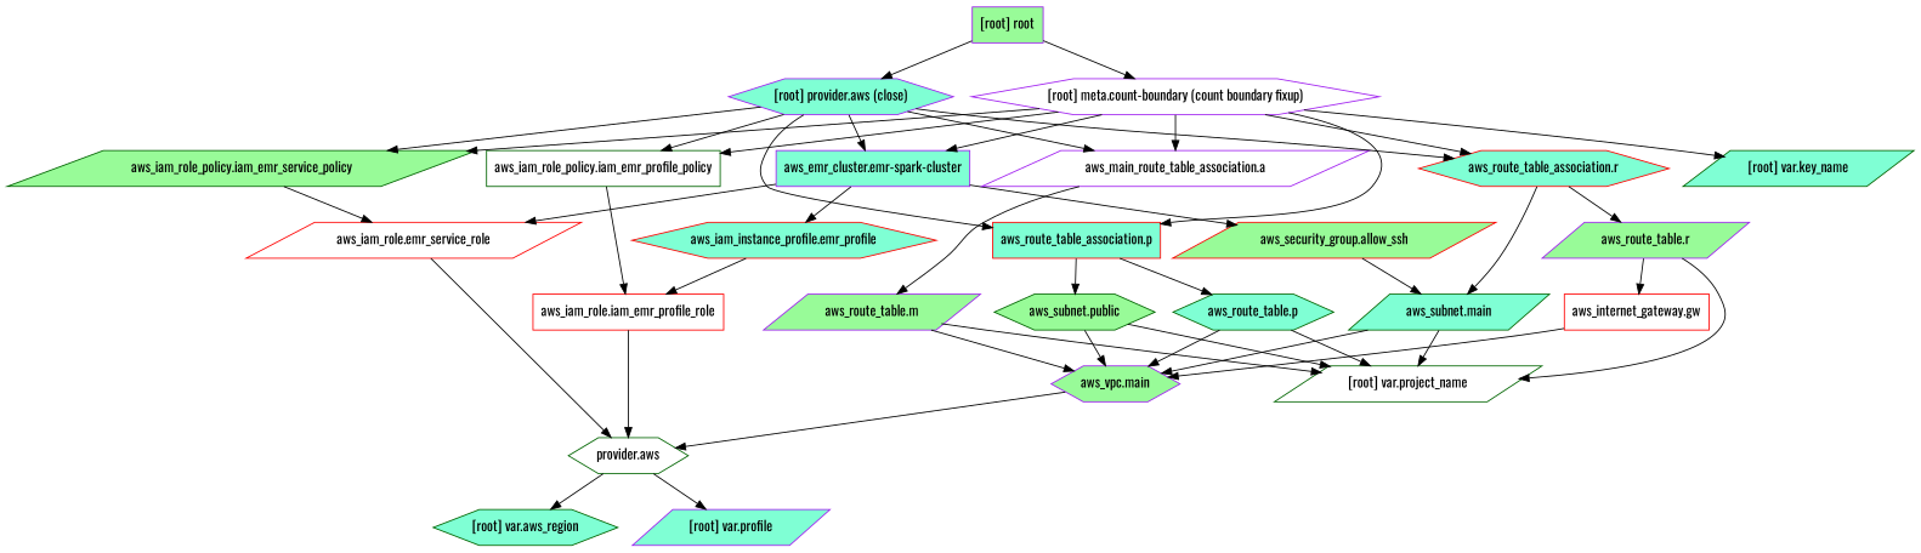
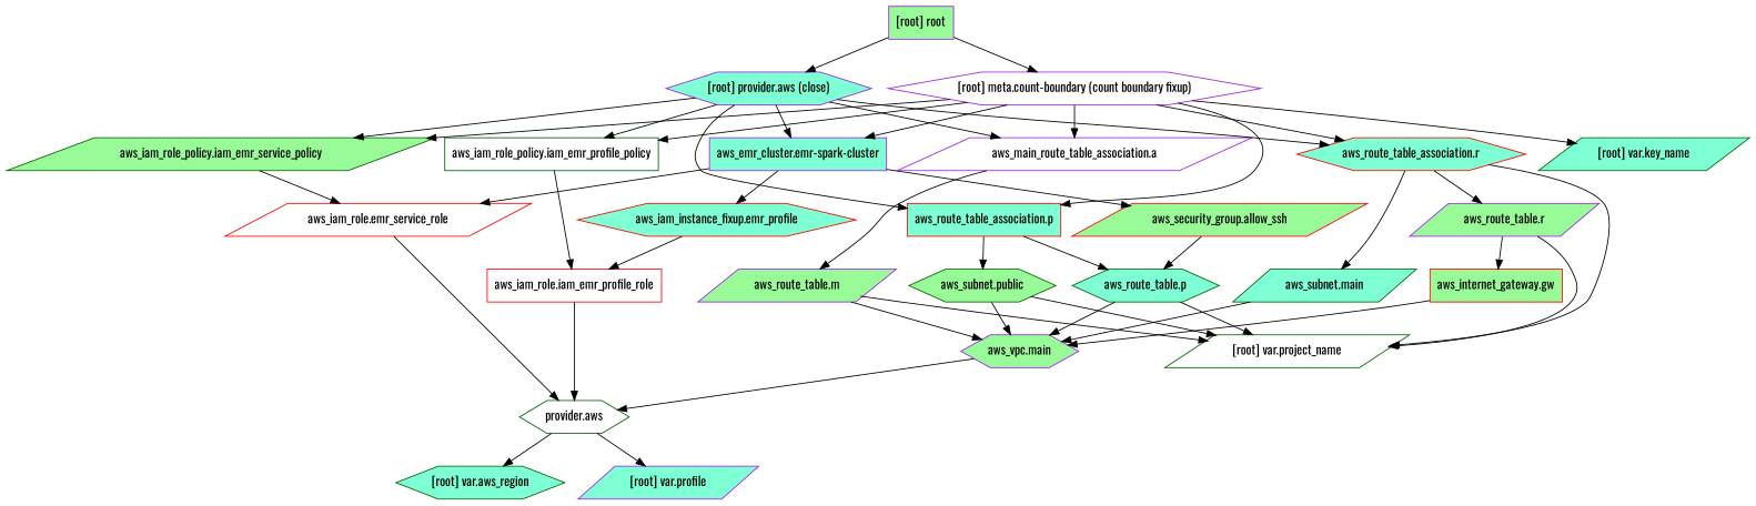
  digraph {
    compound=true
    fontname=Oswald
    newrank=true
    node [color=purple fillcolor=aquamarine fontname=Oswald shape=parallelogram style=filled]
    edge [fontname=Oswald]
    n1 [label="aws_emr_cluster.emr-spark-cluster" shape=box]
-   n2 [color=red label="aws_iam_instance_profile.emr_profile" shape=hexagon]
+   n2 [color=red label="aws_iam_instance_fixup.emr_profile" shape=hexagon]
    n3 [color=red fillcolor=white label="aws_iam_role.emr_service_role"]
    n4 [color=red fillcolor=palegreen label="aws_security_group.allow_ssh"]
    n5 [color=red fillcolor=white label="aws_iam_role.iam_emr_profile_role" shape=box]
    n6 [color=darkgreen fillcolor=white label="provider.aws" shape=hexagon]
    n7 [color=darkgreen fillcolor=white label="aws_iam_role_policy.iam_emr_profile_policy" shape=box]
    n8 [color=darkgreen fillcolor=palegreen label="aws_iam_role_policy.iam_emr_service_policy"]
-   n9 [color=red fillcolor=white label="aws_internet_gateway.gw" shape=box]
+   n9 [color=red fillcolor=palegreen label="aws_internet_gateway.gw" shape=box]
    n10 [fillcolor=palegreen label="aws_vpc.main" shape=hexagon]
    n11 [fillcolor=white label="aws_main_route_table_association.a"]
    n12 [fillcolor=palegreen label="aws_route_table.m"]
    "[root] var.project_name" [color=darkgreen fillcolor=white]
    n14 [color=darkgreen label="aws_route_table.p" shape=hexagon]
    n15 [fillcolor=palegreen label="aws_route_table.r"]
    n16 [color=red label="aws_route_table_association.p" shape=box]
    n17 [color=darkgreen fillcolor=palegreen label="aws_subnet.public" shape=hexagon]
    n18 [color=red label="aws_route_table_association.r" shape=hexagon]
    n19 [color=darkgreen label="aws_subnet.main"]
    "[root] var.aws_region" [color=darkgreen shape=hexagon]
    "[root] var.profile"
    "[root] meta.count-boundary (count boundary fixup)" [fillcolor=white shape=hexagon]
    "[root] var.key_name" [color=darkgreen]
    "[root] provider.aws (close)" [shape=hexagon]
    "[root] root" [fillcolor=palegreen shape=box]
    subgraph sub_1 {
      n1
      n2
      n3
      n4
      n5
      n6
      n7
      n8
      n9
      n10
      n11
      n12
      "[root] var.project_name"
      n14
      n15
      n16
      n17
      n18
      n19
      "[root] var.aws_region"
      "[root] var.profile"
      "[root] meta.count-boundary (count boundary fixup)"
      "[root] var.key_name"
      "[root] provider.aws (close)"
      "[root] root"
    }
    n1 -> n2
    n1 -> n3
    n1 -> n4
    n2 -> n5
    n3 -> n6
-   n4 -> n19
+   n4 -> n14
    n5 -> n6
    n6 -> "[root] var.aws_region"
    n6 -> "[root] var.profile"
    n7 -> n5
    n8 -> n3
    n9 -> n10
    n10 -> n6
    n11 -> n12
    n12 -> n10
    n12 -> "[root] var.project_name"
    n14 -> n10
    n14 -> "[root] var.project_name"
    n15 -> n9
    n15 -> "[root] var.project_name"
    n16 -> n14
    n16 -> n17
    n17 -> n10
    n17 -> "[root] var.project_name"
    n18 -> n15
    n18 -> n19
    n19 -> n10
-   n19 -> "[root] var.project_name"
+   n18 -> "[root] var.project_name"
    "[root] meta.count-boundary (count boundary fixup)" -> n1
    "[root] meta.count-boundary (count boundary fixup)" -> n7
    "[root] meta.count-boundary (count boundary fixup)" -> n8
    "[root] meta.count-boundary (count boundary fixup)" -> n11
    "[root] meta.count-boundary (count boundary fixup)" -> n16
    "[root] meta.count-boundary (count boundary fixup)" -> n18
    "[root] meta.count-boundary (count boundary fixup)" -> "[root] var.key_name"
    "[root] provider.aws (close)" -> n1
    "[root] provider.aws (close)" -> n7
    "[root] provider.aws (close)" -> n8
    "[root] provider.aws (close)" -> n11
    "[root] provider.aws (close)" -> n16
    "[root] provider.aws (close)" -> n18
    "[root] root" -> "[root] meta.count-boundary (count boundary fixup)"
    "[root] root" -> "[root] provider.aws (close)"
  }
